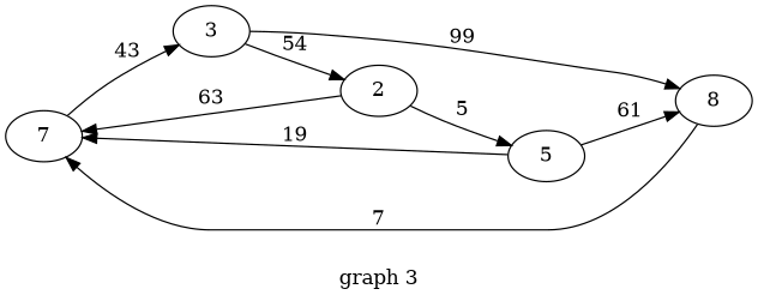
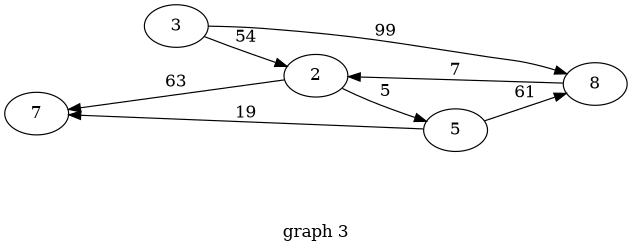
  digraph {
    label="graph 3"
    rankdir=LR
    n1 [label=7]
    3
    2
    n4 [label=8]
    5
-   n1 -> 3 [label=" 43 "]
    3 -> 2 [label=" 54 "]
    3 -> n4 [label=" 99 "]
    2 -> n1 [label=" 63 "]
    2 -> 5 [label=" 5 "]
-   n4 -> n1 [label=" 7 "]
+   n4 -> 2 [label=" 7 "]
    5 -> n1 [label=" 19 "]
    5 -> n4 [label=" 61 "]
  }
